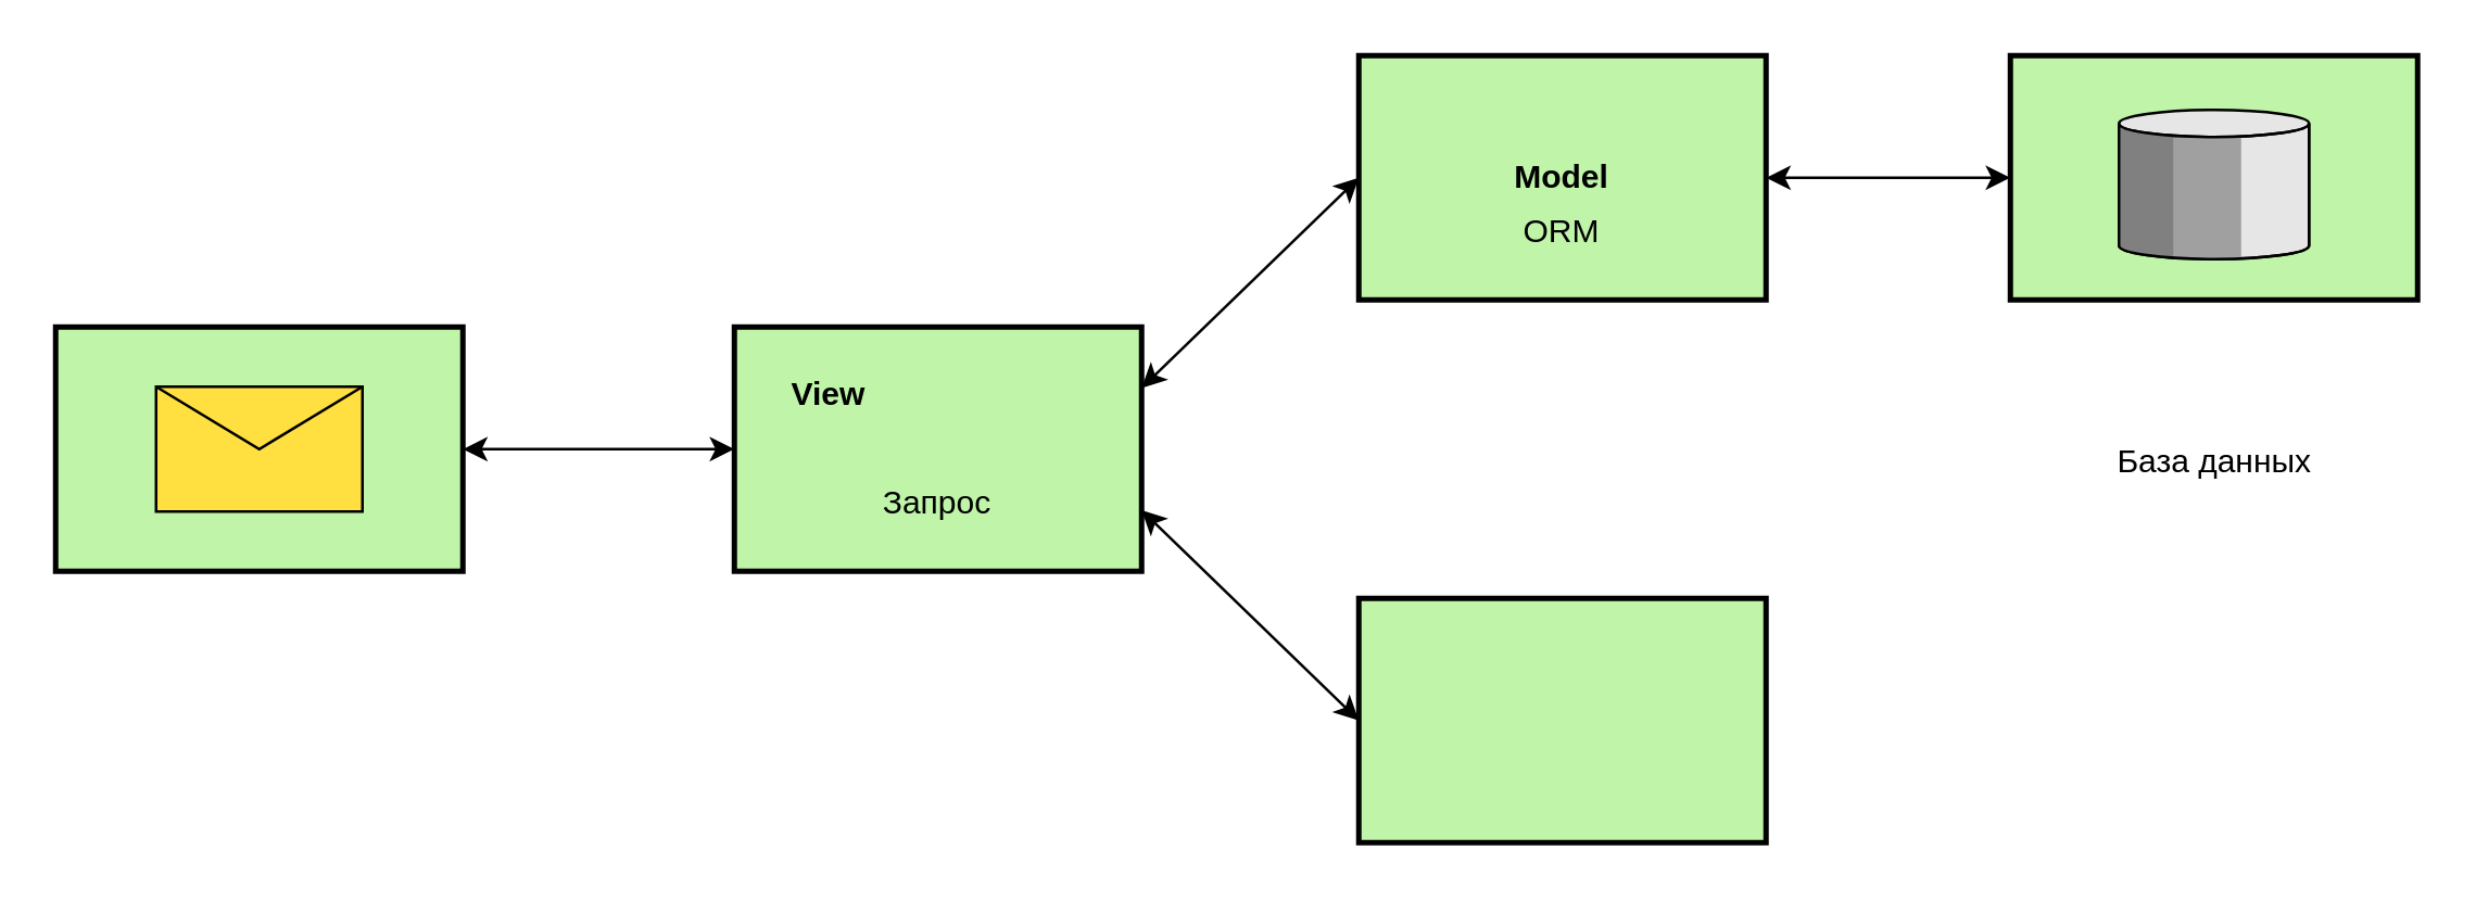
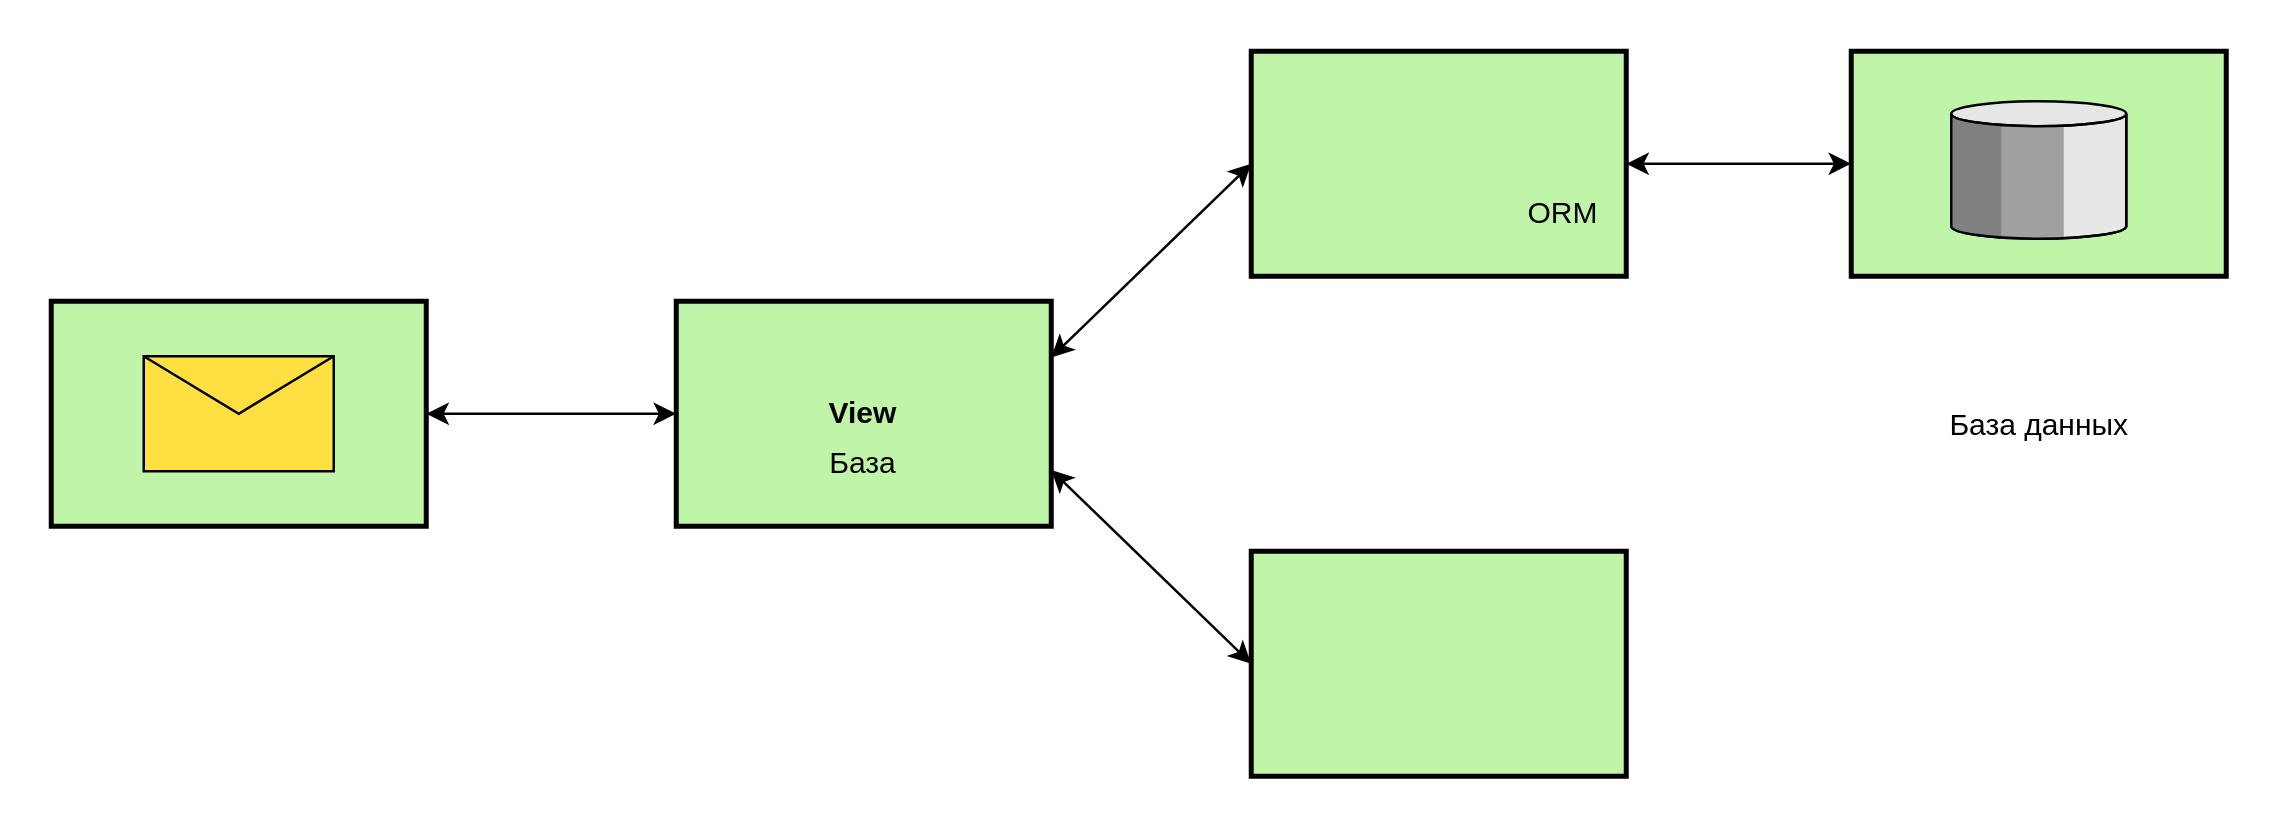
  <mxCell id="0" style=";html=1;" />
  <mxCell id="1" style=";html=1;" parent="0" />
  <mxCell id="2" value="" style="strokeWidth=2;outlineConnect=0;dashed=0;align=center;fontSize=8;verticalLabelPosition=bottom;verticalAlign=top;shape=mxgraph.eip.message_store;fillColor=#c0f5a9" vertex="1" parent="1"><mxGeometry x="740" y="20" width="150" height="90" as="geometry" /></mxCell>
  <mxCell id="3" value="" style="strokeWidth=2;outlineConnect=0;dashed=0;align=center;fontSize=8;fillColor=#c0f5a9;verticalLabelPosition=bottom;verticalAlign=top;shape=mxgraph.eip.envelope_wrapper;" vertex="1" parent="1"><mxGeometry x="20" y="120" width="150" height="90" as="geometry" /></mxCell>
  <mxCell id="4" value="" style="strokeWidth=2;dashed=0;align=center;fontSize=8;shape=rect;fillColor=#c0f5a9;verticalLabelPosition=bottom;verticalAlign=top;" vertex="1" parent="1"><mxGeometry x="270" y="120" width="150" height="90" as="geometry" /></mxCell>
  <mxCell id="5" value="" style="strokeWidth=2;dashed=0;align=center;fontSize=8;shape=rect;fillColor=#c0f5a9;verticalLabelPosition=bottom;verticalAlign=top;" vertex="1" parent="1"><mxGeometry x="500" y="220" width="150" height="90" as="geometry" /></mxCell>
  <mxCell id="6" value="" style="strokeWidth=2;dashed=0;align=center;fontSize=8;shape=rect;fillColor=#c0f5a9;verticalLabelPosition=bottom;verticalAlign=top;" vertex="1" parent="1"><mxGeometry x="500" y="20" width="150" height="90" as="geometry" /></mxCell>
- <mxCell id="7" value="&lt;b&gt;Model&lt;/b&gt;" style="text;html=1;strokeColor=none;fillColor=none;align=center;verticalAlign=middle;whiteSpace=wrap;rounded=0;" vertex="1" parent="1"><mxGeometry x="555" y="55" width="40" height="20" as="geometry" /></mxCell>
- <mxCell id="8" value="&lt;b&gt;View&lt;/b&gt;" style="text;html=1;strokeColor=none;fillColor=none;align=center;verticalAlign=middle;whiteSpace=wrap;rounded=0;" vertex="1" parent="1"><mxGeometry x="285" y="135" width="40" height="20" as="geometry" /></mxCell>
+ <mxCell id="8" value="&lt;b&gt;View&lt;/b&gt;" style="text;html=1;strokeColor=none;fillColor=none;align=center;verticalAlign=middle;whiteSpace=wrap;rounded=0;" vertex="1" parent="1"><mxGeometry x="325" y="155" width="40" height="20" as="geometry" /></mxCell>
  <mxCell id="9" value="База данных" style="text;html=1;strokeColor=none;fillColor=none;align=center;verticalAlign=middle;whiteSpace=wrap;rounded=0;" vertex="1" parent="1"><mxGeometry x="762.5" y="160" width="105" height="20" as="geometry" /></mxCell>
- <mxCell id="10" value="Запрос" style="text;html=1;strokeColor=none;fillColor=none;align=center;verticalAlign=middle;whiteSpace=wrap;rounded=0;" vertex="1" parent="1"><mxGeometry x="325" y="175" width="40" height="20" as="geometry" /></mxCell>
- <mxCell id="11" value="ORM" style="text;html=1;strokeColor=none;fillColor=none;align=center;verticalAlign=middle;whiteSpace=wrap;rounded=0;" vertex="1" parent="1"><mxGeometry x="555" y="75" width="40" height="20" as="geometry" /></mxCell>
+ <mxCell id="10" value="База" style="text;html=1;strokeColor=none;fillColor=none;align=center;verticalAlign=middle;whiteSpace=wrap;rounded=0;" vertex="1" parent="1"><mxGeometry x="325" y="175" width="40" height="20" as="geometry" /></mxCell>
+ <mxCell id="11" value="ORM" style="text;html=1;strokeColor=none;fillColor=none;align=center;verticalAlign=middle;whiteSpace=wrap;rounded=0;" vertex="1" parent="1"><mxGeometry x="605" y="75" width="40" height="20" as="geometry" /></mxCell>
  <mxCell id="12" value="" style="endArrow=classic;startArrow=classic;html=1;entryX=0;entryY=0.5;entryDx=0;entryDy=0;exitX=1;exitY=0.25;exitDx=0;exitDy=0;" edge="1" parent="1" source="4" target="6"><mxGeometry width="50" height="50" relative="1" as="geometry"><mxPoint x="280" y="130" as="sourcePoint" /><mxPoint x="330" y="80" as="targetPoint" /></mxGeometry></mxCell>
  <mxCell id="13" value="" style="endArrow=classic;startArrow=classic;html=1;exitX=1;exitY=0.5;exitDx=0;exitDy=0;exitPerimeter=0;entryX=0;entryY=0.5;entryDx=0;entryDy=0;" edge="1" parent="1" source="3" target="4"><mxGeometry width="50" height="50" relative="1" as="geometry"><mxPoint x="280" y="130" as="sourcePoint" /><mxPoint x="330" y="80" as="targetPoint" /></mxGeometry></mxCell>
  <mxCell id="14" value="" style="endArrow=classic;startArrow=classic;html=1;entryX=0;entryY=0.5;entryDx=0;entryDy=0;entryPerimeter=0;exitX=1;exitY=0.5;exitDx=0;exitDy=0;" edge="1" parent="1" source="6" target="2"><mxGeometry width="50" height="50" relative="1" as="geometry"><mxPoint x="280" y="130" as="sourcePoint" /><mxPoint x="330" y="80" as="targetPoint" /></mxGeometry></mxCell>
  <mxCell id="15" value="" style="endArrow=classic;startArrow=classic;html=1;entryX=0;entryY=0.5;entryDx=0;entryDy=0;exitX=1;exitY=0.75;exitDx=0;exitDy=0;" edge="1" parent="1" source="4" target="5"><mxGeometry width="50" height="50" relative="1" as="geometry"><mxPoint x="280" y="130" as="sourcePoint" /><mxPoint x="330" y="80" as="targetPoint" /></mxGeometry></mxCell>
